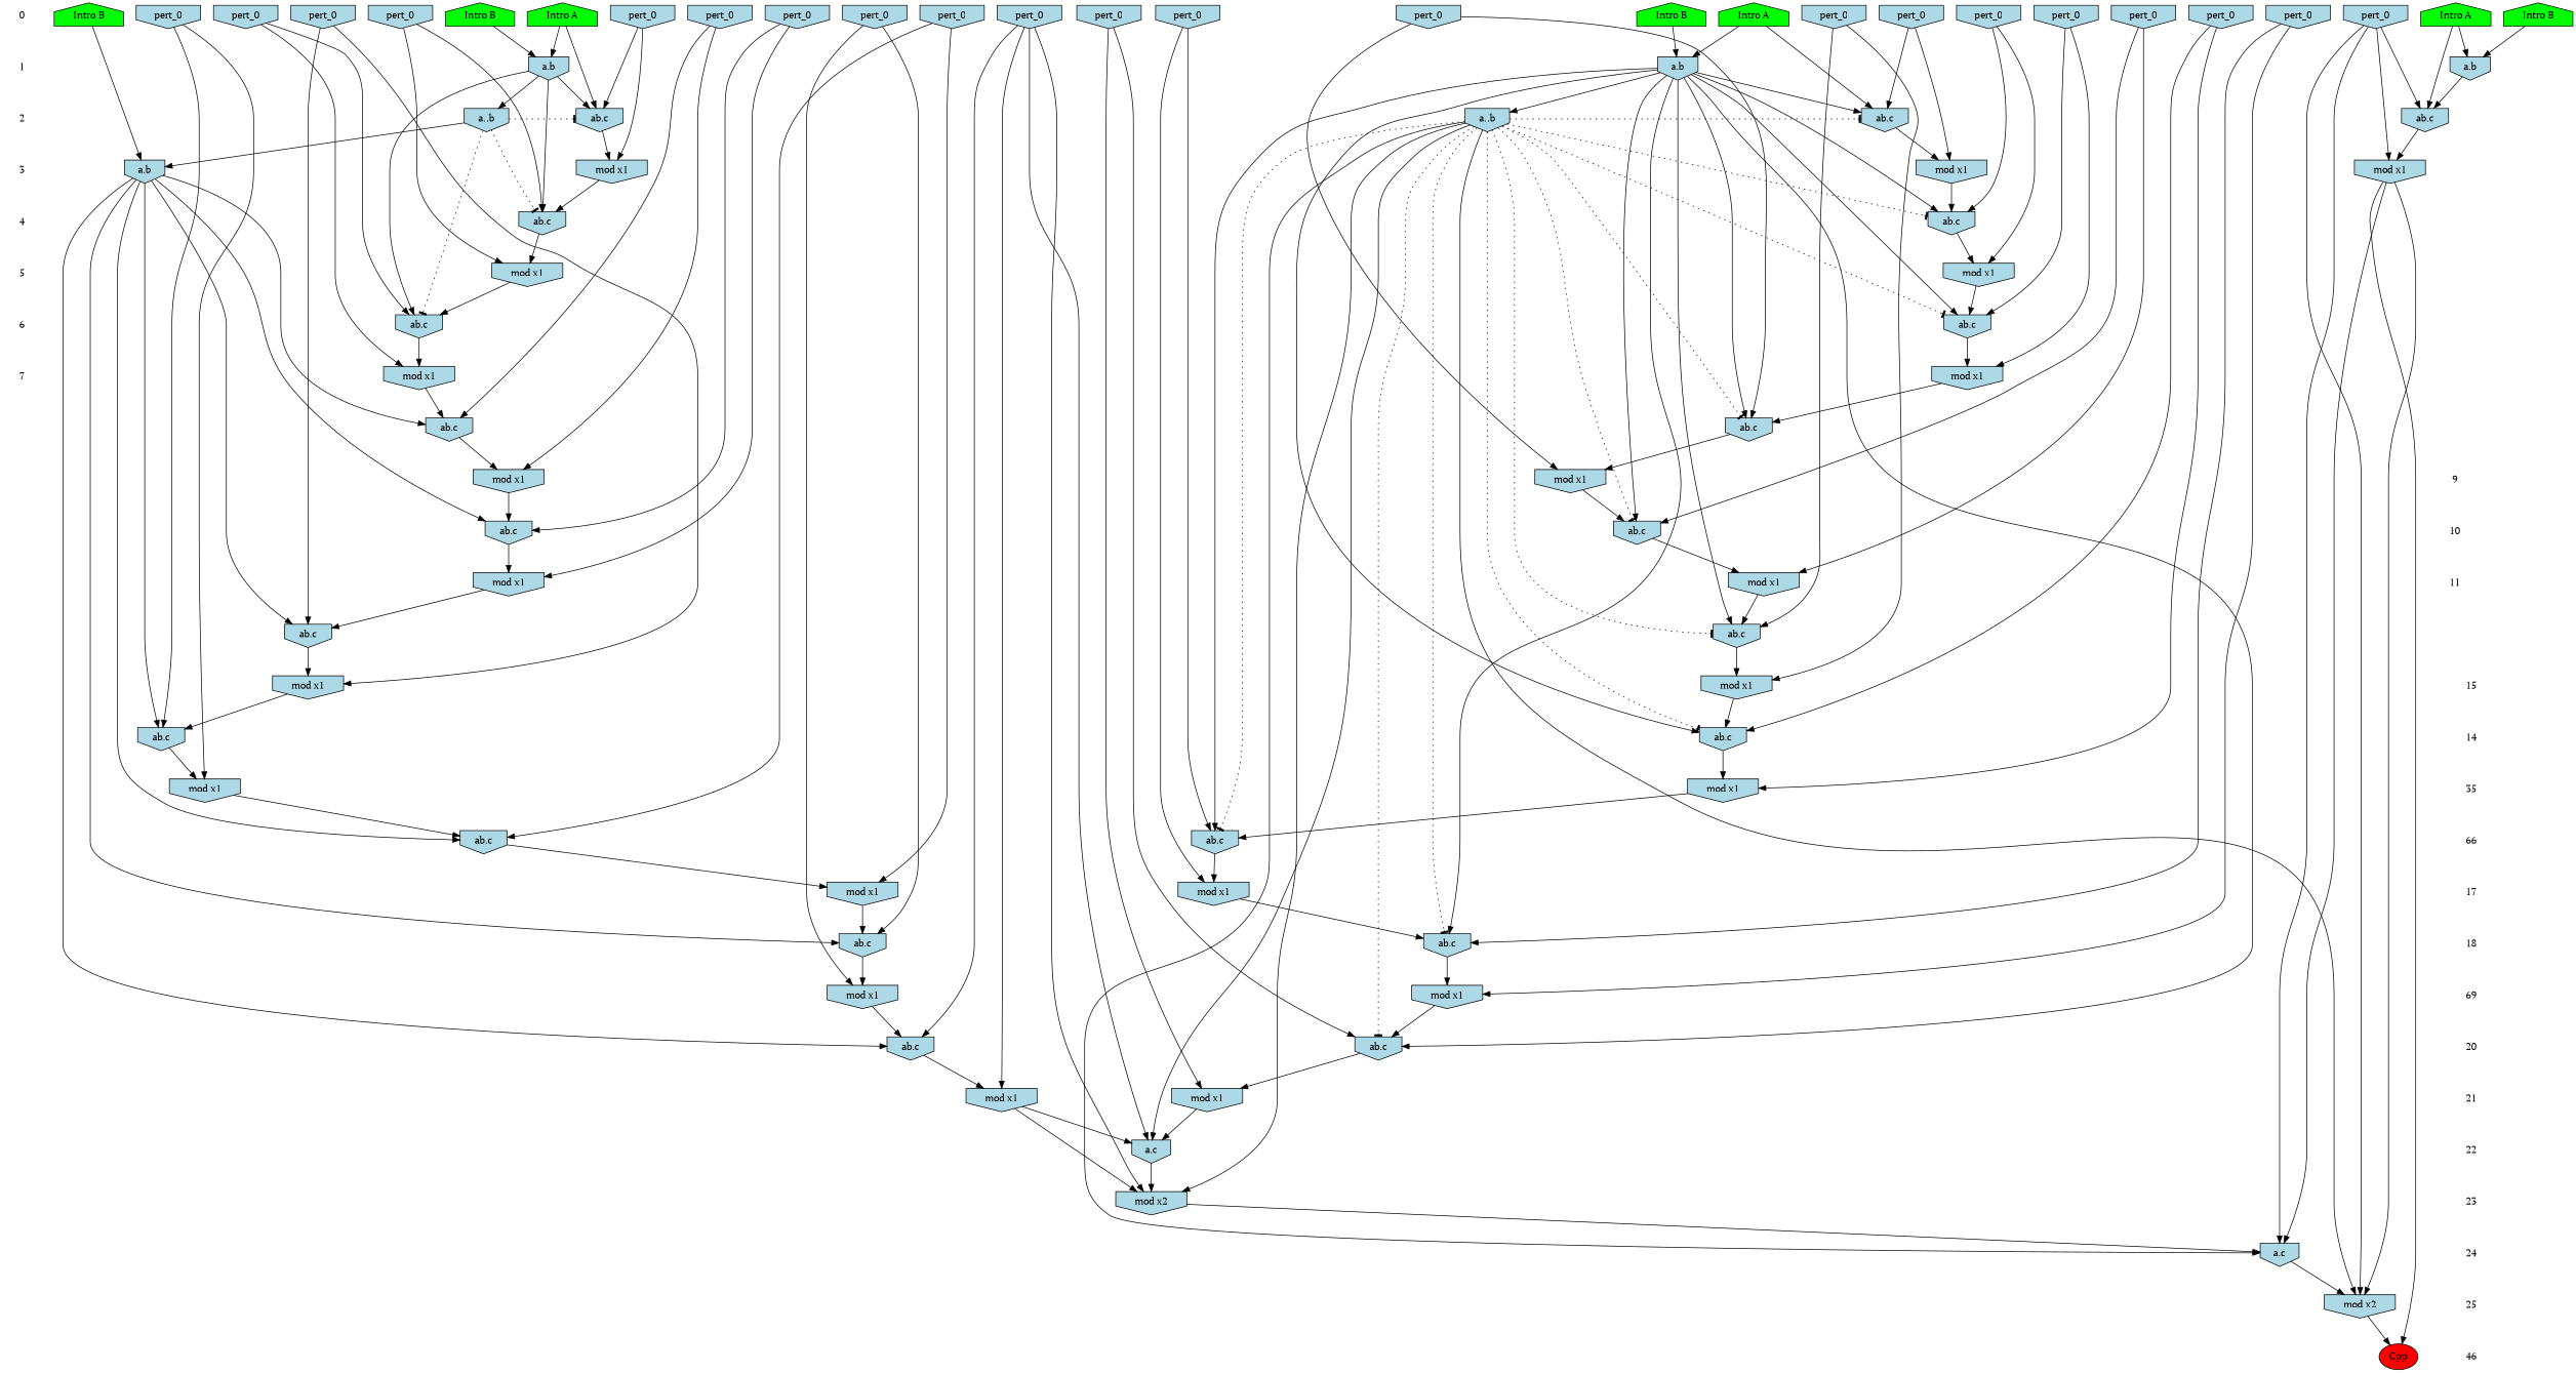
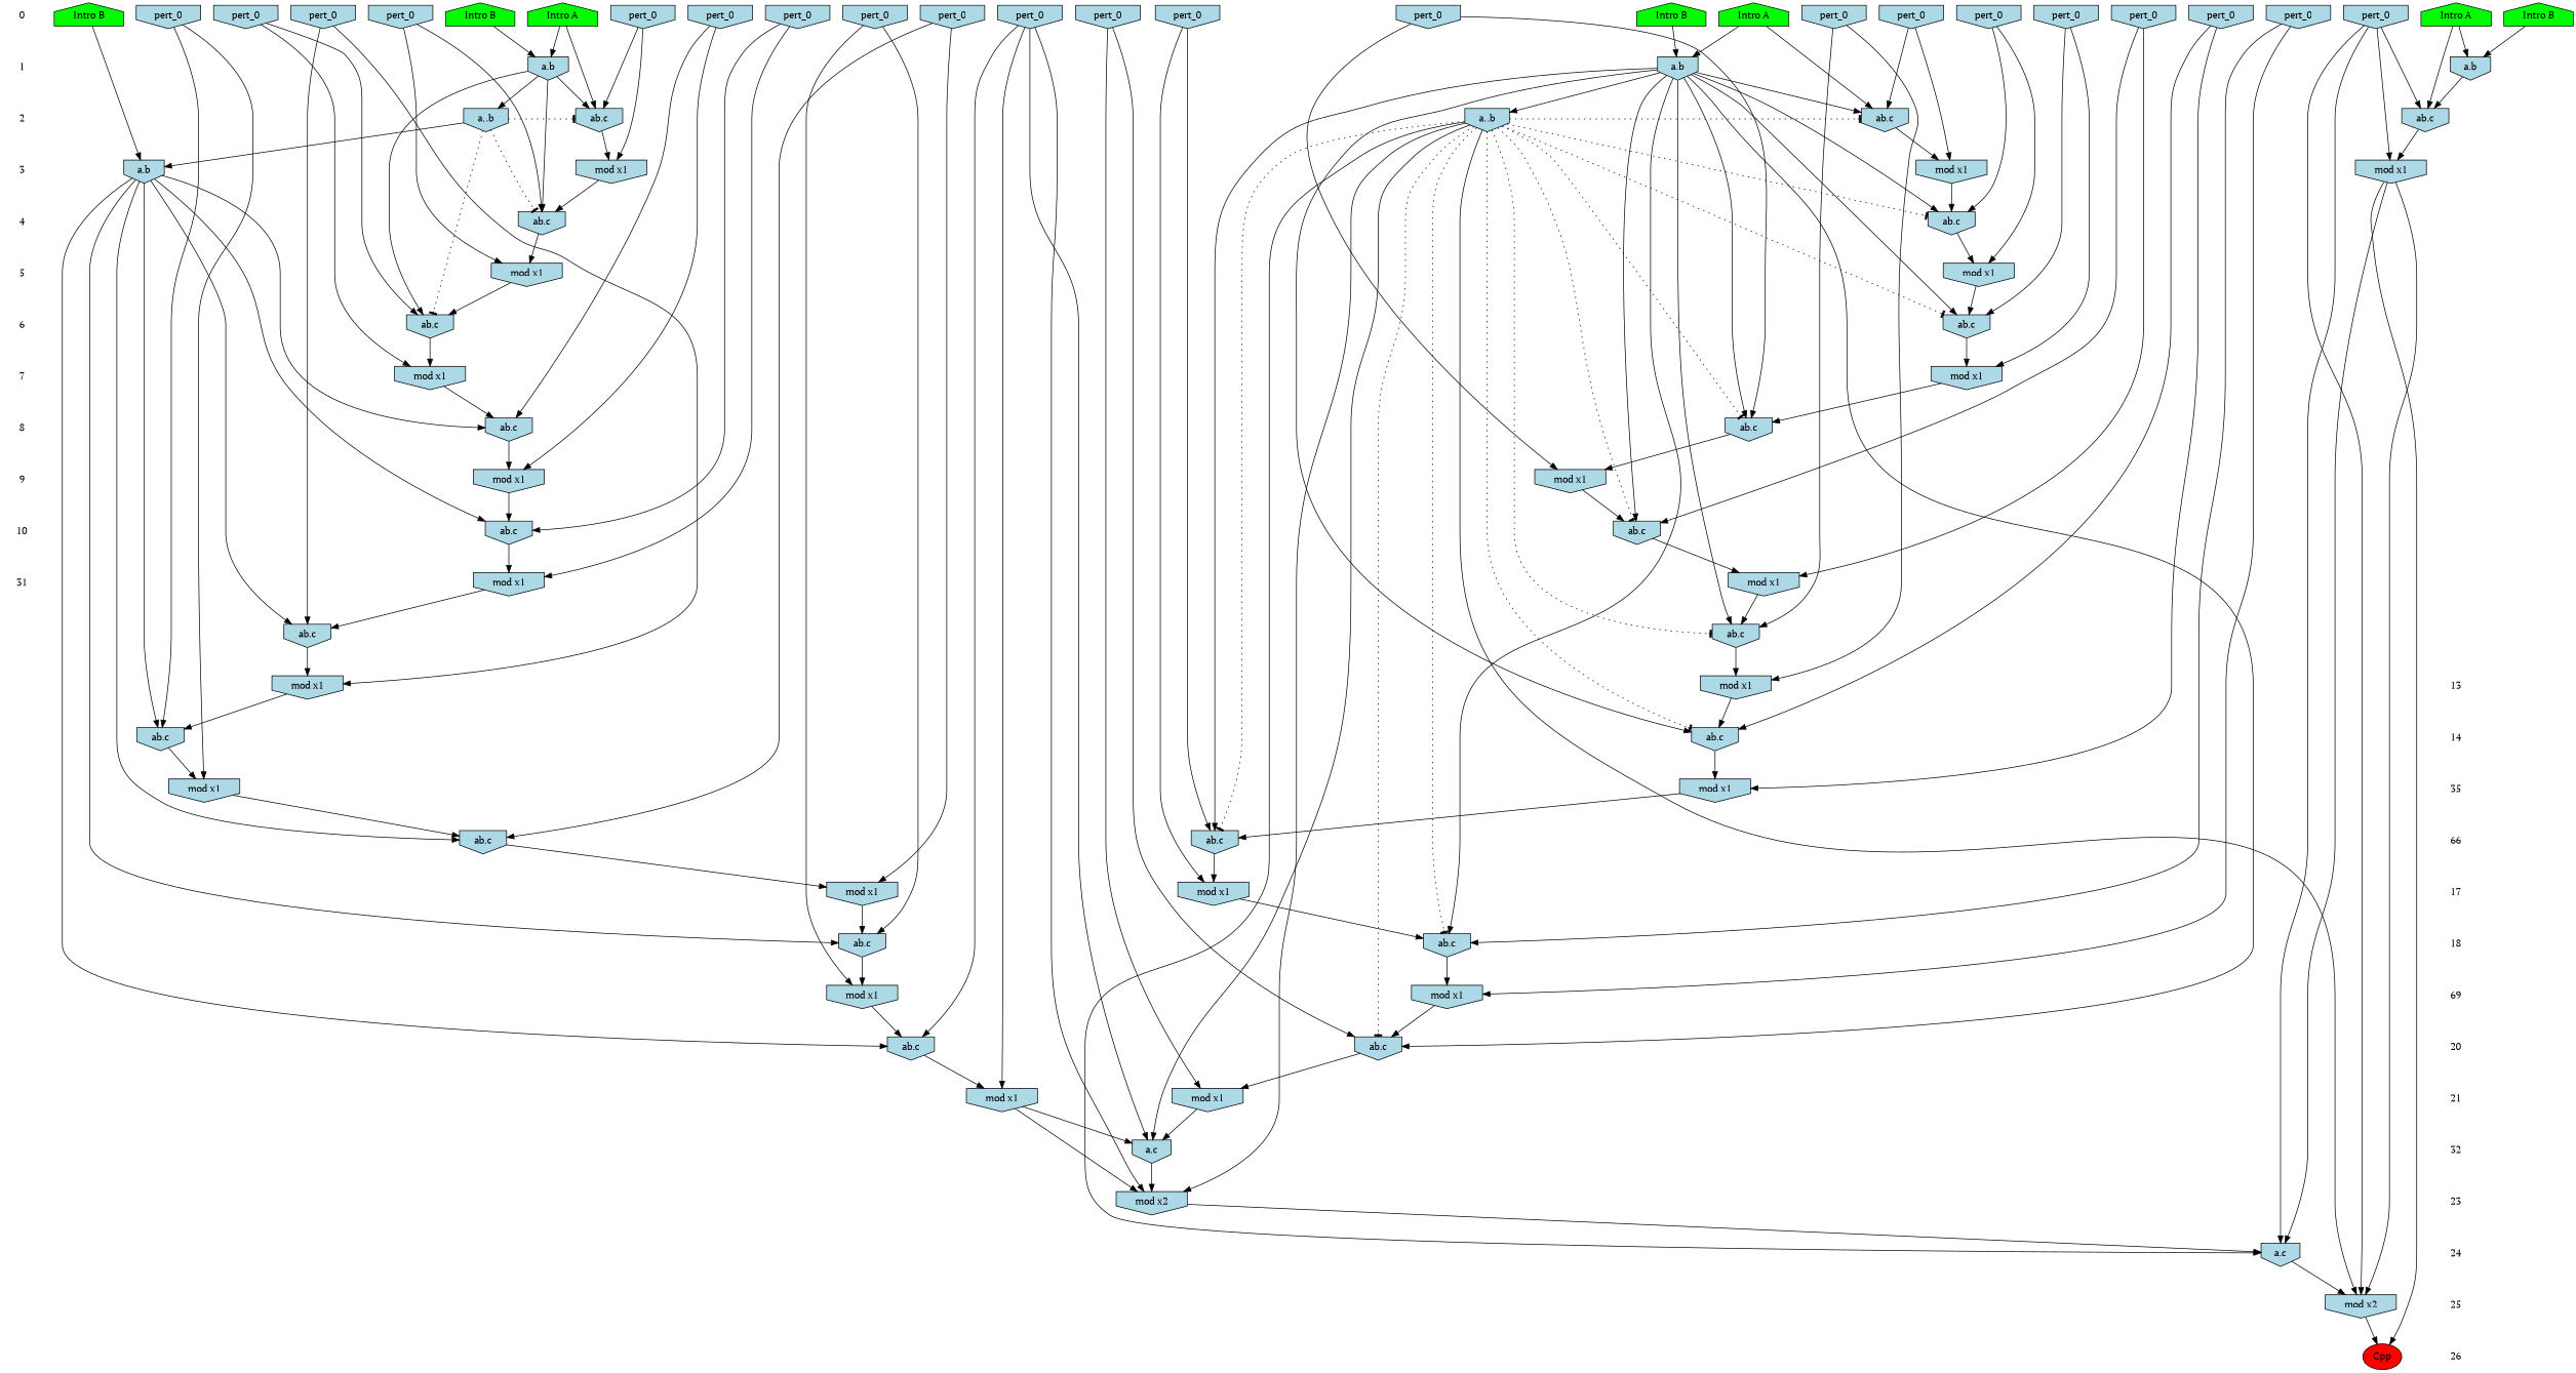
  digraph {
    fontname="PT Serif"
    ranksep=.5
    node [fontname="PT Serif" shape=invhouse fillcolor=lightblue style=filled]
    edge [fontname="PT Serif"]
    0 [shape=plaintext fillcolor="" style=""]
    n2 [fillcolor=green label="Intro B" shape=house]
    n3 [fillcolor=green label="Intro B" shape=house]
    n4 [fillcolor=green label="Intro B" shape=house]
    n5 [fillcolor=green label="Intro A" shape=house]
    n6 [fillcolor=green label="Intro A" shape=house]
    n7 [fillcolor=green label="Intro A" shape=house]
    n8 [fillcolor=green label="Intro B" shape=house]
    n9 [label=pert_0]
    n10 [label=pert_0]
    n11 [label=pert_0]
    n12 [label=pert_0]
    n13 [label=pert_0]
    n14 [label=pert_0]
    n15 [label=pert_0]
    n16 [label=pert_0]
    n17 [label=pert_0]
    n18 [label=pert_0]
    n19 [label=pert_0]
    n20 [label=pert_0]
    n21 [label=pert_0]
    n22 [label=pert_0]
    n23 [label=pert_0]
    n24 [label=pert_0]
    n25 [label=pert_0]
    n26 [label=pert_0]
    n27 [label=pert_0]
    n28 [label=pert_0]
    n29 [label=pert_0]
    1 [shape=plaintext fillcolor="" style=""]
    n31 [label="a.b"]
    n32 [label="a.b"]
    n33 [label="a.b"]
    2 [shape=plaintext fillcolor="" style=""]
    n35 [label="ab.c"]
    n36 [label="ab.c"]
    n37 [label="ab.c"]
    n38 [label="a..b"]
    n39 [label="a..b"]
    3 [shape=plaintext fillcolor="" style=""]
    n41 [label="mod x1"]
    n42 [label="mod x1"]
    n43 [label="mod x1"]
    n44 [label="a.b"]
    4 [shape=plaintext fillcolor="" style=""]
    n46 [label="ab.c"]
    n47 [label="ab.c"]
    5 [shape=plaintext fillcolor="" style=""]
    n49 [label="mod x1"]
    n50 [label="mod x1"]
    6 [shape=plaintext fillcolor="" style=""]
    n52 [label="ab.c"]
    n53 [label="ab.c"]
    7 [shape=plaintext fillcolor="" style=""]
    n55 [label="mod x1"]
    n56 [label="mod x1"]
+   8 [shape=plaintext fillcolor="" style=""]
    n58 [label="ab.c"]
    n59 [label="ab.c"]
    9 [shape=plaintext fillcolor="" style=""]
    n61 [label="mod x1"]
    n62 [label="mod x1"]
    10 [shape=plaintext fillcolor="" style=""]
    n64 [label="ab.c"]
    n65 [label="ab.c"]
-   11 [shape=plaintext fillcolor="" style=""]
+   11 [shape=plaintext label=31 fillcolor="" style=""]
    n67 [label="mod x1"]
    n68 [label="mod x1"]
    n69 [label="ab.c"]
    n70 [label="ab.c"]
-   13 [shape=plaintext label=15 fillcolor="" style=""]
+   13 [shape=plaintext fillcolor="" style=""]
    n72 [label="mod x1"]
    n73 [label="mod x1"]
    14 [shape=plaintext fillcolor="" style=""]
    n75 [label="ab.c"]
    n76 [label="ab.c"]
    n77 [label=35 shape=plaintext fillcolor="" style=""]
    n78 [label="mod x1"]
    n79 [label="mod x1"]
    n80 [label=66 shape=plaintext fillcolor="" style=""]
    n81 [label="ab.c"]
    n82 [label="ab.c"]
    17 [shape=plaintext fillcolor="" style=""]
    n84 [label="mod x1"]
    n85 [label="mod x1"]
    18 [shape=plaintext fillcolor="" style=""]
    n87 [label="ab.c"]
    n88 [label="ab.c"]
    n89 [label=69 shape=plaintext fillcolor="" style=""]
    n90 [label="mod x1"]
    n91 [label="mod x1"]
    20 [shape=plaintext fillcolor="" style=""]
    n93 [label="ab.c"]
    n94 [label="ab.c"]
    21 [shape=plaintext fillcolor="" style=""]
    n96 [label="mod x1"]
    n97 [label="mod x1"]
-   22 [shape=plaintext fillcolor="" style=""]
+   22 [shape=plaintext label=32 fillcolor="" style=""]
    n99 [label="a.c"]
    23 [shape=plaintext fillcolor="" style=""]
    n101 [label="mod x2"]
    24 [shape=plaintext fillcolor="" style=""]
    n103 [label="a.c"]
    25 [shape=plaintext fillcolor="" style=""]
    n105 [label="mod x2"]
-   26 [shape=plaintext label=46 fillcolor="" style=""]
+   26 [shape=plaintext fillcolor="" style=""]
    n107 [fillcolor=red label=Cpp shape=""]
    subgraph sub_1 {
      rank=same
      0
      n2
      n3
      n4
      n5
      n6
      n7
      n8
      n9
      n10
      n11
      n12
      n13
      n14
      n15
      n16
      n17
      n18
      n19
      n20
      n21
      n22
      n23
      n24
      n25
      n26
      n27
      n28
      n29
    }
    subgraph sub_2 {
      rank=same
      1
      n31
      n32
      n33
    }
    subgraph sub_3 {
      rank=same
      2
      n35
      n36
      n37
      n38
      n39
    }
    subgraph sub_4 {
      rank=same
      3
      n41
      n42
      n43
      n44
    }
    subgraph sub_5 {
      rank=same
      4
      n46
      n47
    }
    subgraph sub_6 {
      rank=same
      5
      n49
      n50
    }
    subgraph sub_7 {
      rank=same
      6
      n52
      n53
    }
    subgraph sub_8 {
      rank=same
      7
      n55
      n56
    }
    subgraph sub_9 {
      rank=same
+     8
      n58
      n59
    }
    subgraph sub_10 {
      rank=same
      9
      n61
      n62
    }
    subgraph sub_11 {
      rank=same
      10
      n64
      n65
    }
    subgraph sub_12 {
      rank=same
      11
      n67
      n68
    }
    subgraph sub_13 {
      rank=same
      n69
      n70
    }
    subgraph sub_14 {
      rank=same
      13
      n72
      n73
    }
    subgraph sub_15 {
      rank=same
      14
      n75
      n76
    }
    subgraph sub_16 {
      rank=same
      n77
      n78
      n79
    }
    subgraph sub_17 {
      rank=same
      n80
      n81
      n82
    }
    subgraph sub_18 {
      rank=same
      17
      n84
      n85
    }
    subgraph sub_19 {
      rank=same
      18
      n87
      n88
    }
    subgraph sub_20 {
      rank=same
      n89
      n90
      n91
    }
    subgraph sub_21 {
      rank=same
      20
      n93
      n94
    }
    subgraph sub_22 {
      rank=same
      21
      n96
      n97
    }
    subgraph sub_23 {
      rank=same
      22
      n99
    }
    subgraph sub_24 {
      rank=same
      23
      n101
    }
    subgraph sub_25 {
      rank=same
      24
      n103
    }
    subgraph sub_26 {
      rank=same
      25
      n105
    }
    subgraph sub_27 {
      rank=same
      26
      n107
    }
    0 -> 1 [style=invis]
    n2 -> n44
    n3 -> n31
    n4 -> n33
    n5 -> n32
    n5 -> n36
    n6 -> n33
    n6 -> n37
    n7 -> n31
    n7 -> n35
    n8 -> n32
    n9 -> n75
    n9 -> n78
    n10 -> n93
    n10 -> n96
    n11 -> n65
    n11 -> n68
    n12 -> n81
    n12 -> n84
    n13 -> n35
    n13 -> n41
    n14 -> n58
    n14 -> n61
    n15 -> n36
    n15 -> n43
    n15 -> n103
    n15 -> n105
    n16 -> n47
    n16 -> n50
    n17 -> n88
    n17 -> n91
    n18 -> n46
    n18 -> n49
    n19 -> n64
    n19 -> n67
    n20 -> n69
    n20 -> n72
    n21 -> n70
    n21 -> n73
    n22 -> n82
    n22 -> n85
    n23 -> n53
    n23 -> n55
    n24 -> n76
    n24 -> n79
    n25 -> n59
    n25 -> n62
    n26 -> n94
    n26 -> n97
    n26 -> n99
    n26 -> n101
    n27 -> n52
    n27 -> n56
    n28 -> n37
    n28 -> n42
    n29 -> n87
    n29 -> n90
    1 -> 2 [style=invis]
    n31 -> n35
    n31 -> n39
    n31 -> n46
    n31 -> n53
    n31 -> n58
    n31 -> n64
    n31 -> n69
    n31 -> n75
    n31 -> n81
    n31 -> n87
    n31 -> n93
    n32 -> n36
    n33 -> n37
    n33 -> n38
    n33 -> n47
    n33 -> n52
    2 -> 3 [style=invis]
    n35 -> n41
    n36 -> n43
    n37 -> n42
    n38 -> n37 [arrowhead=tee style=dotted]
    n38 -> n44
    n38 -> n47 [arrowhead=tee style=dotted]
    n38 -> n52 [arrowhead=tee style=dotted]
    n39 -> n35 [arrowhead=tee style=dotted]
    n39 -> n46 [arrowhead=tee style=dotted]
    n39 -> n53 [arrowhead=tee style=dotted]
    n39 -> n58 [arrowhead=tee style=dotted]
    n39 -> n64 [arrowhead=tee style=dotted]
    n39 -> n69 [arrowhead=tee style=dotted]
    n39 -> n75 [arrowhead=tee style=dotted]
    n39 -> n81 [arrowhead=tee style=dotted]
    n39 -> n87 [arrowhead=tee style=dotted]
    n39 -> n93 [arrowhead=tee style=dotted]
    n39 -> n99
    n39 -> n101
    n39 -> n103
    n39 -> n105
    3 -> 4 [style=invis]
    n41 -> n46
    n42 -> n47
    n43 -> n103
    n43 -> n105
    n43 -> n107
    n44 -> n59
    n44 -> n65
    n44 -> n70
    n44 -> n76
    n44 -> n82
    n44 -> n88
    n44 -> n94
    4 -> 5 [style=invis]
    n46 -> n49
    n47 -> n50
    5 -> 6 [style=invis]
    n49 -> n53
    n50 -> n52
    6 -> 7 [style=invis]
    n52 -> n56
    n53 -> n55
+   7 -> 8 [style=invis]
    n55 -> n58
    n56 -> n59
+   8 -> 9 [style=invis]
    n58 -> n61
    n59 -> n62
    9 -> 10 [style=invis]
    n61 -> n64
    n62 -> n65
    10 -> 11 [style=invis]
    n64 -> n67
    n65 -> n68
    n67 -> n69
    n68 -> n70
    n69 -> n72
    n70 -> n73
    13 -> 14 [style=invis]
    n72 -> n75
    n73 -> n76
    14 -> n77 [style=invis]
    n75 -> n78
    n76 -> n79
    n77 -> n80 [style=invis]
    n78 -> n81
    n79 -> n82
    n80 -> 17 [style=invis]
    n81 -> n84
    n82 -> n85
    17 -> 18 [style=invis]
    n84 -> n87
    n85 -> n88
    18 -> n89 [style=invis]
    n87 -> n90
    n88 -> n91
    n89 -> 20 [style=invis]
    n90 -> n93
    n91 -> n94
    20 -> 21 [style=invis]
    n93 -> n96
    n94 -> n97
    21 -> 22 [style=invis]
    n96 -> n99
    n97 -> n99
    n97 -> n101
    22 -> 23 [style=invis]
    n99 -> n101
    23 -> 24 [style=invis]
    n101 -> n103
    24 -> 25 [style=invis]
    n103 -> n105
    25 -> 26 [style=invis]
    n105 -> n107
  }
